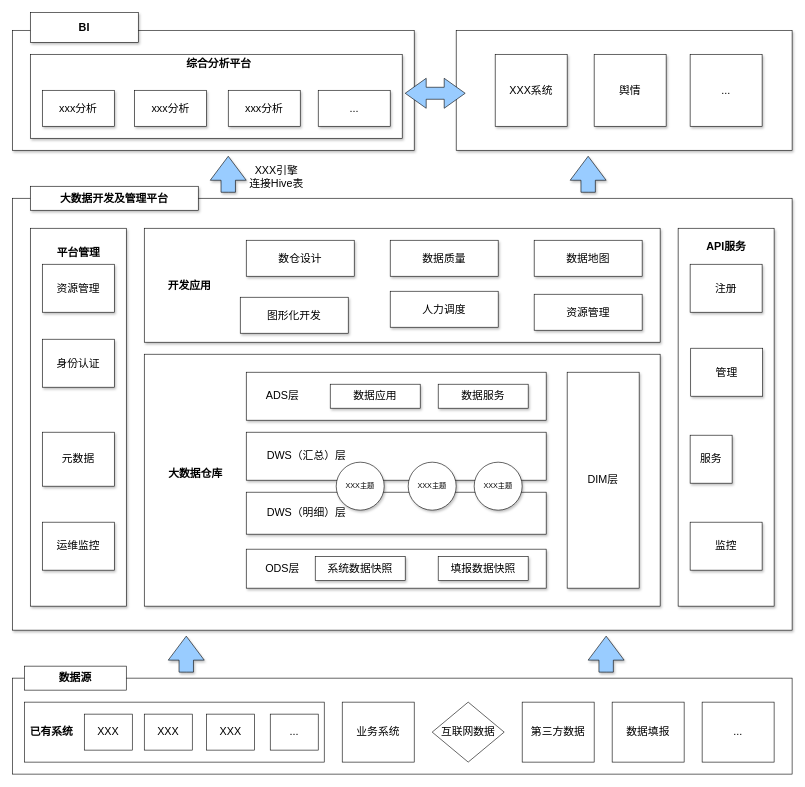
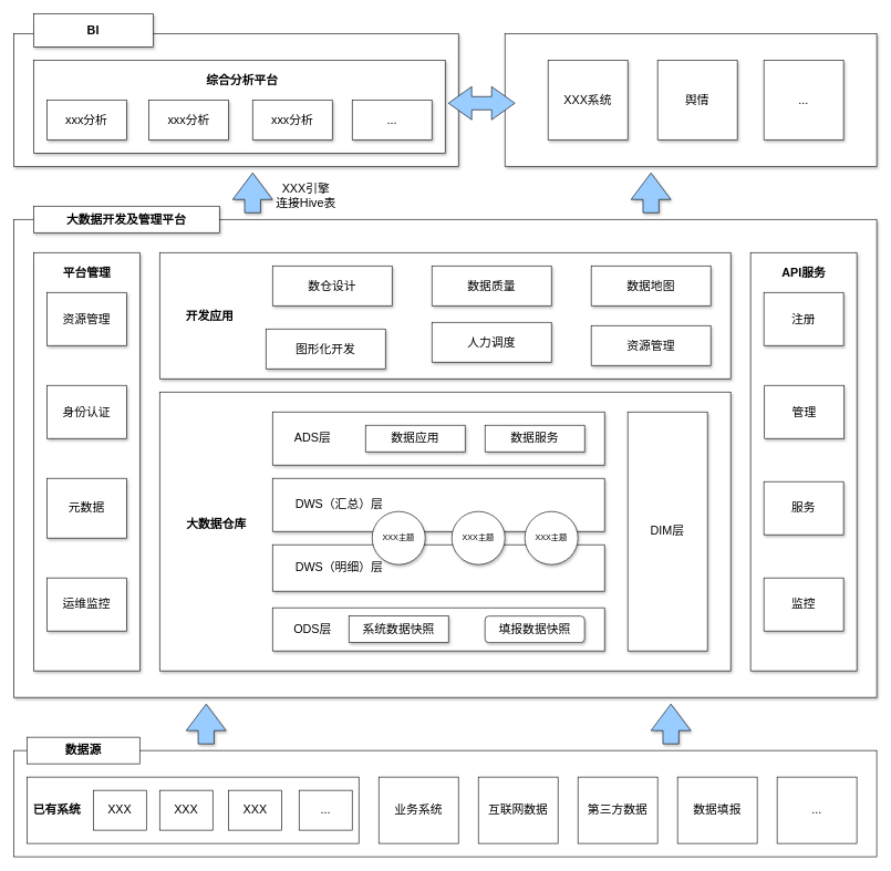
  <mxCell id="0" />
  <mxCell id="1" parent="0" />
  <mxCell id="2" value="" style="rounded=0;whiteSpace=wrap;html=1;" parent="1" vertex="1"><mxGeometry x="20" y="1130" width="1300" height="160" as="geometry" /></mxCell>
  <mxCell id="3" value="" style="rounded=0;whiteSpace=wrap;html=1;" parent="1" vertex="1"><mxGeometry x="40" y="1170" width="500" height="100" as="geometry" /></mxCell>
  <mxCell id="4" value="&lt;font style=&quot;font-size: 18px&quot;&gt;&lt;b&gt;数据源&lt;/b&gt;&lt;/font&gt;" style="rounded=0;whiteSpace=wrap;html=1;" parent="1" vertex="1"><mxGeometry x="40" y="1110" width="170" height="40" as="geometry" /></mxCell>
  <mxCell id="5" value="&lt;font style=&quot;font-size: 18px&quot;&gt;业务系统&lt;/font&gt;" style="rounded=0;whiteSpace=wrap;html=1;" parent="1" vertex="1"><mxGeometry x="570" y="1170" width="120" height="100" as="geometry" /></mxCell>
- <mxCell id="6" value="&lt;font style=&quot;font-size: 18px&quot;&gt;互联网数据&lt;/font&gt;" style="rhombus;whiteSpace=wrap;html=1;" parent="1" vertex="1"><mxGeometry x="720" y="1170" width="120" height="100" as="geometry" /></mxCell>
+ <mxCell id="6" value="&lt;font style=&quot;font-size: 18px&quot;&gt;互联网数据&lt;/font&gt;" style="rounded=0;whiteSpace=wrap;html=1;" parent="1" vertex="1"><mxGeometry x="720" y="1170" width="120" height="100" as="geometry" /></mxCell>
  <mxCell id="7" value="&lt;font style=&quot;font-size: 18px&quot;&gt;第三方数据&lt;/font&gt;" style="rounded=0;whiteSpace=wrap;html=1;" parent="1" vertex="1"><mxGeometry x="870" y="1170" width="120" height="100" as="geometry" /></mxCell>
  <mxCell id="8" value="&lt;font style=&quot;font-size: 18px&quot;&gt;数据填报&lt;/font&gt;" style="rounded=0;whiteSpace=wrap;html=1;" parent="1" vertex="1"><mxGeometry x="1020" y="1170" width="120" height="100" as="geometry" /></mxCell>
  <mxCell id="9" value="&lt;font style=&quot;font-size: 18px&quot;&gt;...&lt;/font&gt;" style="rounded=0;whiteSpace=wrap;html=1;" parent="1" vertex="1"><mxGeometry x="1170" y="1170" width="120" height="100" as="geometry" /></mxCell>
  <mxCell id="10" value="&lt;font style=&quot;font-size: 18px&quot;&gt;&lt;b&gt;已有系统&lt;/b&gt;&lt;/font&gt;" style="text;html=1;resizable=0;autosize=1;align=center;verticalAlign=middle;points=[];fillColor=none;strokeColor=none;rounded=0;" parent="1" vertex="1"><mxGeometry x="40" y="1210" width="90" height="20" as="geometry" /></mxCell>
  <mxCell id="11" value="&lt;font style=&quot;font-size: 18px&quot;&gt;XXX&lt;/font&gt;" style="rounded=0;whiteSpace=wrap;html=1;" parent="1" vertex="1"><mxGeometry x="140" y="1190" width="80" height="60" as="geometry" /></mxCell>
  <mxCell id="12" value="&lt;span&gt;&lt;font style=&quot;font-size: 18px&quot;&gt;XXX&lt;/font&gt;&lt;/span&gt;" style="rounded=0;whiteSpace=wrap;html=1;" parent="1" vertex="1"><mxGeometry x="240" y="1190" width="80" height="60" as="geometry" /></mxCell>
  <mxCell id="13" value="&lt;span&gt;&lt;font style=&quot;font-size: 18px&quot;&gt;XXX&lt;/font&gt;&lt;/span&gt;" style="rounded=0;whiteSpace=wrap;html=1;" parent="1" vertex="1"><mxGeometry x="344" y="1190" width="80" height="60" as="geometry" /></mxCell>
  <mxCell id="14" value="&lt;font style=&quot;font-size: 18px&quot;&gt;...&lt;/font&gt;" style="rounded=0;whiteSpace=wrap;html=1;" parent="1" vertex="1"><mxGeometry x="450" y="1190" width="80" height="60" as="geometry" /></mxCell>
  <mxCell id="15" value="" style="html=1;shadow=1;dashed=0;align=center;verticalAlign=middle;shape=mxgraph.arrows2.arrow;dy=0.6;dx=40;direction=north;notch=0;fillColor=#99CCFF;" parent="1" vertex="1"><mxGeometry x="280" y="1060" width="60" height="60" as="geometry" /></mxCell>
  <mxCell id="16" value="" style="html=1;shadow=1;dashed=0;align=center;verticalAlign=middle;shape=mxgraph.arrows2.arrow;dy=0.6;dx=40;direction=north;notch=0;fillColor=#99CCFF;" parent="1" vertex="1"><mxGeometry x="980" y="1060" width="60" height="60" as="geometry" /></mxCell>
  <mxCell id="17" value="" style="rounded=0;whiteSpace=wrap;html=1;shadow=1;fillColor=#FFFFFF;" parent="1" vertex="1"><mxGeometry x="20" y="330" width="1300" height="720" as="geometry" /></mxCell>
  <mxCell id="18" value="" style="rounded=0;whiteSpace=wrap;html=1;shadow=1;fillColor=#FFFFFF;" parent="1" vertex="1"><mxGeometry x="50" y="380" width="160" height="630" as="geometry" /></mxCell>
  <mxCell id="19" value="" style="rounded=0;whiteSpace=wrap;html=1;shadow=1;fillColor=#FFFFFF;" parent="1" vertex="1"><mxGeometry x="240" y="590" width="860" height="420" as="geometry" /></mxCell>
  <mxCell id="20" value="" style="rounded=0;whiteSpace=wrap;html=1;shadow=1;fillColor=#FFFFFF;" parent="1" vertex="1"><mxGeometry x="1130" y="380" width="160" height="630" as="geometry" /></mxCell>
  <mxCell id="21" value="" style="rounded=0;whiteSpace=wrap;html=1;shadow=1;fillColor=#FFFFFF;" parent="1" vertex="1"><mxGeometry x="240" y="380" width="860" height="190" as="geometry" /></mxCell>
  <mxCell id="22" value="&lt;font style=&quot;font-size: 18px&quot;&gt;&lt;b&gt;大数据开发及管理平台&lt;/b&gt;&lt;/font&gt;" style="rounded=0;whiteSpace=wrap;html=1;shadow=1;fillColor=#FFFFFF;" parent="1" vertex="1"><mxGeometry x="50" y="310" width="280" height="40" as="geometry" /></mxCell>
- <mxCell id="23" value="&lt;font style=&quot;font-size: 18px&quot;&gt;&lt;b&gt;平台管理&lt;/b&gt;&lt;/font&gt;" style="text;html=1;resizable=0;autosize=1;align=center;verticalAlign=middle;points=[];fillColor=none;strokeColor=none;rounded=0;shadow=1;" parent="1" vertex="1"><mxGeometry x="85" y="410" width="90" height="20" as="geometry" /></mxCell>
+ <mxCell id="23" value="&lt;font style=&quot;font-size: 18px&quot;&gt;&lt;b&gt;平台管理&lt;/b&gt;&lt;/font&gt;" style="text;html=1;resizable=0;autosize=1;align=center;verticalAlign=middle;points=[];fillColor=none;strokeColor=none;rounded=0;shadow=1;" parent="1" vertex="1"><mxGeometry x="85" y="400" width="90" height="20" as="geometry" /></mxCell>
  <mxCell id="24" value="&lt;font style=&quot;font-size: 18px&quot;&gt;资源管理&lt;/font&gt;" style="rounded=0;whiteSpace=wrap;html=1;shadow=1;fillColor=#FFFFFF;" parent="1" vertex="1"><mxGeometry x="70" y="440" width="120" height="80" as="geometry" /></mxCell>
- <mxCell id="25" value="&lt;font style=&quot;font-size: 18px&quot;&gt;身份认证&lt;/font&gt;" style="rounded=0;whiteSpace=wrap;html=1;shadow=1;fillColor=#FFFFFF;" parent="1" vertex="1"><mxGeometry x="70" y="565" width="120" height="80" as="geometry" /></mxCell>
+ <mxCell id="25" value="&lt;font style=&quot;font-size: 18px&quot;&gt;身份认证&lt;/font&gt;" style="rounded=0;whiteSpace=wrap;html=1;shadow=1;fillColor=#FFFFFF;" parent="1" vertex="1"><mxGeometry x="70" y="580" width="120" height="80" as="geometry" /></mxCell>
  <mxCell id="26" value="&lt;font style=&quot;font-size: 18px&quot;&gt;元数据&lt;/font&gt;" style="rounded=0;whiteSpace=wrap;html=1;shadow=1;fillColor=#FFFFFF;" parent="1" vertex="1"><mxGeometry x="70" y="720" width="120" height="90" as="geometry" /></mxCell>
  <mxCell id="27" value="&lt;font style=&quot;font-size: 18px&quot;&gt;运维监控&lt;/font&gt;" style="rounded=0;whiteSpace=wrap;html=1;shadow=1;fillColor=#FFFFFF;" parent="1" vertex="1"><mxGeometry x="70" y="870" width="120" height="80" as="geometry" /></mxCell>
  <mxCell id="28" value="&lt;font style=&quot;font-size: 18px&quot;&gt;注册&lt;/font&gt;" style="rounded=0;whiteSpace=wrap;html=1;shadow=1;fillColor=#FFFFFF;" parent="1" vertex="1"><mxGeometry x="1150" y="440" width="120" height="80" as="geometry" /></mxCell>
  <mxCell id="29" value="&lt;font style=&quot;font-size: 18px&quot;&gt;管理&lt;/font&gt;" style="rounded=0;whiteSpace=wrap;html=1;shadow=1;fillColor=#FFFFFF;" parent="1" vertex="1"><mxGeometry x="1151" y="580" width="120" height="80" as="geometry" /></mxCell>
- <mxCell id="30" value="&lt;span style=&quot;font-size: 18px&quot;&gt;服务&lt;/span&gt;" style="rounded=0;whiteSpace=wrap;html=1;shadow=1;fillColor=#FFFFFF;" parent="1" vertex="1"><mxGeometry x="1150" y="725" width="70" height="80" as="geometry" /></mxCell>
+ <mxCell id="30" value="&lt;span style=&quot;font-size: 18px&quot;&gt;服务&lt;/span&gt;" style="rounded=0;whiteSpace=wrap;html=1;shadow=1;fillColor=#FFFFFF;" parent="1" vertex="1"><mxGeometry x="1150" y="725" width="120" height="80" as="geometry" /></mxCell>
  <mxCell id="31" value="&lt;font style=&quot;font-size: 18px&quot;&gt;监控&lt;/font&gt;" style="rounded=0;whiteSpace=wrap;html=1;shadow=1;fillColor=#FFFFFF;" parent="1" vertex="1"><mxGeometry x="1150" y="870" width="120" height="80" as="geometry" /></mxCell>
  <mxCell id="32" value="&lt;span style=&quot;font-size: 18px&quot;&gt;&lt;b&gt;API服务&lt;/b&gt;&lt;/span&gt;" style="text;html=1;resizable=0;autosize=1;align=center;verticalAlign=middle;points=[];fillColor=none;strokeColor=none;rounded=0;shadow=1;" parent="1" vertex="1"><mxGeometry x="1170" y="400" width="80" height="20" as="geometry" /></mxCell>
  <mxCell id="33" value="&lt;b&gt;&lt;font style=&quot;font-size: 18px&quot;&gt;开发应用&lt;/font&gt;&lt;/b&gt;" style="text;html=1;resizable=0;autosize=1;align=center;verticalAlign=middle;points=[];fillColor=none;strokeColor=none;rounded=0;shadow=1;" parent="1" vertex="1"><mxGeometry x="270" y="465" width="90" height="20" as="geometry" /></mxCell>
  <mxCell id="34" value="&lt;font style=&quot;font-size: 18px&quot;&gt;数仓设计&lt;/font&gt;" style="rounded=0;whiteSpace=wrap;html=1;shadow=1;fillColor=#FFFFFF;" parent="1" vertex="1"><mxGeometry x="410" y="400" width="180" height="60" as="geometry" /></mxCell>
  <mxCell id="35" value="&lt;font style=&quot;font-size: 18px&quot;&gt;图形化开发&lt;/font&gt;" style="rounded=0;whiteSpace=wrap;html=1;shadow=1;fillColor=#FFFFFF;" parent="1" vertex="1"><mxGeometry x="400" y="495" width="180" height="60" as="geometry" /></mxCell>
  <mxCell id="36" value="&lt;font style=&quot;font-size: 18px&quot;&gt;数据质量&lt;/font&gt;" style="rounded=0;whiteSpace=wrap;html=1;shadow=1;fillColor=#FFFFFF;" parent="1" vertex="1"><mxGeometry x="650" y="400" width="180" height="60" as="geometry" /></mxCell>
  <mxCell id="37" value="&lt;font style=&quot;font-size: 18px&quot;&gt;数据地图&lt;/font&gt;" style="rounded=0;whiteSpace=wrap;html=1;shadow=1;fillColor=#FFFFFF;" parent="1" vertex="1"><mxGeometry x="890" y="400" width="180" height="60" as="geometry" /></mxCell>
  <mxCell id="38" value="&lt;font style=&quot;font-size: 18px&quot;&gt;人力调度&lt;/font&gt;" style="rounded=0;whiteSpace=wrap;html=1;shadow=1;fillColor=#FFFFFF;" parent="1" vertex="1"><mxGeometry x="650" y="485" width="180" height="60" as="geometry" /></mxCell>
  <mxCell id="39" value="&lt;font style=&quot;font-size: 18px&quot;&gt;资源管理&lt;/font&gt;" style="rounded=0;whiteSpace=wrap;html=1;shadow=1;fillColor=#FFFFFF;" parent="1" vertex="1"><mxGeometry x="890" y="490" width="180" height="60" as="geometry" /></mxCell>
  <mxCell id="40" value="&lt;b&gt;&lt;font style=&quot;font-size: 18px&quot;&gt;大数据仓库&lt;/font&gt;&lt;/b&gt;" style="text;html=1;resizable=0;autosize=1;align=center;verticalAlign=middle;points=[];fillColor=none;strokeColor=none;rounded=0;shadow=1;" parent="1" vertex="1"><mxGeometry x="270" y="780" width="110" height="20" as="geometry" /></mxCell>
  <mxCell id="41" value="" style="rounded=0;whiteSpace=wrap;html=1;shadow=1;fillColor=#FFFFFF;" parent="1" vertex="1"><mxGeometry x="410" y="620" width="500" height="80" as="geometry" /></mxCell>
  <mxCell id="42" value="" style="rounded=0;whiteSpace=wrap;html=1;shadow=1;fillColor=#FFFFFF;" parent="1" vertex="1"><mxGeometry x="410" y="720" width="500" height="80" as="geometry" /></mxCell>
  <mxCell id="43" value="&lt;span style=&quot;color: rgba(0 , 0 , 0 , 0) ; font-family: monospace ; font-size: 0px&quot;&gt;%3CmxGraphModel%3E%3Croot%3E%3CmxCell%20id%3D%220%22%2F%3E%3CmxCell%20id%3D%221%22%20parent%3D%220%22%2F%3E%3CmxCell%20id%3D%222%22%20value%3D%22%26lt%3Bspan%20style%3D%26quot%3Bfont-size%3A%2018px%26quot%3B%26gt%3BDWS%EF%BC%88%E6%B1%87%E6%80%BB%EF%BC%89%E5%B1%82%26lt%3B%2Fspan%26gt%3B%22%20style%3D%22text%3Bhtml%3D1%3Bresizable%3D0%3Bautosize%3D1%3Balign%3Dcenter%3BverticalAlign%3Dmiddle%3Bpoints%3D%5B%5D%3BfillColor%3Dnone%3BstrokeColor%3Dnone%3Brounded%3D0%3Bshadow%3D1%3B%22%20vertex%3D%221%22%20parent%3D%221%22%3E%3CmxGeometry%20x%3D%22465%22%20y%3D%22350%22%20width%3D%22150%22%20height%3D%2220%22%20as%3D%22geometry%22%2F%3E%3C%2FmxCell%3E%3C%2Froot%3E%3C%2FmxGraphModel%3E&lt;/span&gt;" style="rounded=0;whiteSpace=wrap;html=1;shadow=1;fillColor=#FFFFFF;" parent="1" vertex="1"><mxGeometry x="410" y="820" width="500" height="70" as="geometry" /></mxCell>
  <mxCell id="44" value="" style="rounded=0;whiteSpace=wrap;html=1;shadow=1;fillColor=#FFFFFF;" parent="1" vertex="1"><mxGeometry x="410" y="915" width="500" height="65" as="geometry" /></mxCell>
  <mxCell id="45" value="XXX主题" style="ellipse;whiteSpace=wrap;html=1;aspect=fixed;shadow=1;fillColor=#FFFFFF;" parent="1" vertex="1"><mxGeometry x="560" y="770" width="80" height="80" as="geometry" /></mxCell>
  <mxCell id="46" value="&lt;span&gt;XXX主题&lt;/span&gt;" style="ellipse;whiteSpace=wrap;html=1;aspect=fixed;shadow=1;fillColor=#FFFFFF;" parent="1" vertex="1"><mxGeometry x="680" y="770" width="80" height="80" as="geometry" /></mxCell>
  <mxCell id="47" value="&lt;span&gt;XXX主题&lt;/span&gt;" style="ellipse;whiteSpace=wrap;html=1;aspect=fixed;shadow=1;fillColor=#FFFFFF;" parent="1" vertex="1"><mxGeometry x="790" y="770" width="80" height="80" as="geometry" /></mxCell>
  <mxCell id="48" value="&lt;font style=&quot;font-size: 18px&quot;&gt;ADS层&lt;/font&gt;" style="text;html=1;resizable=0;autosize=1;align=center;verticalAlign=middle;points=[];fillColor=none;strokeColor=none;rounded=0;shadow=1;" parent="1" vertex="1"><mxGeometry x="435" y="650" width="70" height="20" as="geometry" /></mxCell>
  <mxCell id="49" value="&lt;span style=&quot;font-size: 18px&quot;&gt;DWS（汇总）层&lt;/span&gt;" style="text;html=1;resizable=0;autosize=1;align=center;verticalAlign=middle;points=[];fillColor=none;strokeColor=none;rounded=0;shadow=1;" parent="1" vertex="1"><mxGeometry x="435" y="750" width="150" height="20" as="geometry" /></mxCell>
  <mxCell id="50" value="&lt;span style=&quot;font-size: 18px&quot;&gt;DWS（明细）层&lt;/span&gt;" style="text;html=1;resizable=0;autosize=1;align=center;verticalAlign=middle;points=[];fillColor=none;strokeColor=none;rounded=0;shadow=1;" parent="1" vertex="1"><mxGeometry x="435" y="845" width="150" height="20" as="geometry" /></mxCell>
  <mxCell id="51" value="&lt;span style=&quot;font-size: 18px&quot;&gt;ODS层&lt;/span&gt;" style="text;html=1;resizable=0;autosize=1;align=center;verticalAlign=middle;points=[];fillColor=none;strokeColor=none;rounded=0;shadow=1;" parent="1" vertex="1"><mxGeometry x="435" y="937.5" width="70" height="20" as="geometry" /></mxCell>
  <mxCell id="52" value="&lt;font style=&quot;font-size: 18px&quot;&gt;数据应用&lt;/font&gt;" style="rounded=0;whiteSpace=wrap;html=1;shadow=1;fillColor=#FFFFFF;" parent="1" vertex="1"><mxGeometry x="550" y="640" width="150" height="40" as="geometry" /></mxCell>
  <mxCell id="53" value="&lt;font style=&quot;font-size: 18px&quot;&gt;数据服务&lt;/font&gt;" style="rounded=0;whiteSpace=wrap;html=1;shadow=1;fillColor=#FFFFFF;" parent="1" vertex="1"><mxGeometry x="730" y="640" width="150" height="40" as="geometry" /></mxCell>
  <mxCell id="54" value="&lt;span style=&quot;font-size: 18px&quot;&gt;系统数据快照&lt;/span&gt;" style="rounded=0;whiteSpace=wrap;html=1;shadow=1;fillColor=#FFFFFF;" parent="1" vertex="1"><mxGeometry x="525" y="927.5" width="150" height="40" as="geometry" /></mxCell>
- <mxCell id="55" value="&lt;span style=&quot;font-size: 18px&quot;&gt;填报数据快照&lt;/span&gt;" style="rounded=0;whiteSpace=wrap;html=1;shadow=1;fillColor=#FFFFFF;" parent="1" vertex="1"><mxGeometry x="730" y="927.5" width="150" height="40" as="geometry" /></mxCell>
+ <mxCell id="55" value="&lt;span style=&quot;font-size: 18px&quot;&gt;填报数据快照&lt;/span&gt;" style="whiteSpace=wrap;html=1;shadow=1;fillColor=#FFFFFF;rounded=1;" parent="1" vertex="1"><mxGeometry x="730" y="927.5" width="150" height="40" as="geometry" /></mxCell>
  <mxCell id="56" value="&lt;font style=&quot;font-size: 18px&quot;&gt;DIM层&lt;/font&gt;" style="rounded=0;whiteSpace=wrap;html=1;shadow=1;fillColor=#FFFFFF;" parent="1" vertex="1"><mxGeometry x="945" y="620" width="120" height="360" as="geometry" /></mxCell>
  <mxCell id="57" value="" style="html=1;shadow=1;dashed=0;align=center;verticalAlign=middle;shape=mxgraph.arrows2.arrow;dy=0.6;dx=40;direction=north;notch=0;fillColor=#99CCFF;" parent="1" vertex="1"><mxGeometry x="350" y="260" width="60" height="60" as="geometry" /></mxCell>
  <mxCell id="58" value="" style="html=1;shadow=1;dashed=0;align=center;verticalAlign=middle;shape=mxgraph.arrows2.arrow;dy=0.6;dx=40;direction=north;notch=0;fillColor=#99CCFF;" parent="1" vertex="1"><mxGeometry x="950" y="260" width="60" height="60" as="geometry" /></mxCell>
  <mxCell id="59" value="&lt;font style=&quot;font-size: 18px&quot;&gt;XXX引擎&lt;br&gt;连接Hive表&lt;/font&gt;" style="text;html=1;align=center;verticalAlign=middle;resizable=0;points=[];autosize=1;strokeColor=none;fillColor=none;" parent="1" vertex="1"><mxGeometry x="405" y="275" width="110" height="40" as="geometry" /></mxCell>
  <mxCell id="60" value="" style="rounded=0;whiteSpace=wrap;html=1;shadow=1;fillColor=#FFFFFF;" parent="1" vertex="1"><mxGeometry x="20" y="50" width="670" height="200" as="geometry" /></mxCell>
  <mxCell id="61" value="" style="rounded=0;whiteSpace=wrap;html=1;shadow=1;fillColor=#FFFFFF;" parent="1" vertex="1"><mxGeometry x="760" y="50" width="560" height="200" as="geometry" /></mxCell>
  <mxCell id="62" value="&lt;font style=&quot;font-size: 18px&quot;&gt;XXX系统&lt;/font&gt;" style="rounded=0;whiteSpace=wrap;html=1;shadow=1;fillColor=#FFFFFF;" parent="1" vertex="1"><mxGeometry x="825" y="90" width="120" height="120" as="geometry" /></mxCell>
  <mxCell id="63" value="&lt;font style=&quot;font-size: 18px&quot;&gt;舆情&lt;/font&gt;" style="rounded=0;whiteSpace=wrap;html=1;shadow=1;fillColor=#FFFFFF;" parent="1" vertex="1"><mxGeometry x="990" y="90" width="120" height="120" as="geometry" /></mxCell>
  <mxCell id="64" value="&lt;font style=&quot;font-size: 18px&quot;&gt;...&lt;/font&gt;" style="rounded=0;whiteSpace=wrap;html=1;shadow=1;fillColor=#FFFFFF;" parent="1" vertex="1"><mxGeometry x="1150" y="90" width="120" height="120" as="geometry" /></mxCell>
  <mxCell id="65" value="" style="rounded=0;whiteSpace=wrap;html=1;shadow=1;fillColor=#FFFFFF;" parent="1" vertex="1"><mxGeometry x="50" y="90" width="620" height="140" as="geometry" /></mxCell>
  <mxCell id="66" value="&lt;font style=&quot;font-size: 18px&quot;&gt;&lt;b&gt;BI&lt;/b&gt;&lt;/font&gt;" style="rounded=0;whiteSpace=wrap;html=1;shadow=1;fillColor=#FFFFFF;" parent="1" vertex="1"><mxGeometry x="50" y="20" width="180" height="50" as="geometry" /></mxCell>
- <mxCell id="67" value="&lt;font style=&quot;font-size: 18px&quot;&gt;&lt;b&gt;综合分析平台&lt;/b&gt;&lt;/font&gt;" style="text;html=1;resizable=0;autosize=1;align=center;verticalAlign=middle;points=[];fillColor=none;strokeColor=none;rounded=0;shadow=1;" parent="1" vertex="1"><mxGeometry x="304" y="95" width="120" height="20" as="geometry" /></mxCell>
+ <mxCell id="67" value="&lt;font style=&quot;font-size: 18px&quot;&gt;&lt;b&gt;综合分析平台&lt;/b&gt;&lt;/font&gt;" style="text;html=1;resizable=0;autosize=1;align=center;verticalAlign=middle;points=[];fillColor=none;strokeColor=none;rounded=0;shadow=1;" parent="1" vertex="1"><mxGeometry x="304" y="110" width="120" height="20" as="geometry" /></mxCell>
  <mxCell id="68" value="&lt;font style=&quot;font-size: 18px&quot;&gt;xxx分析&lt;/font&gt;" style="rounded=0;whiteSpace=wrap;html=1;shadow=1;fillColor=#FFFFFF;" parent="1" vertex="1"><mxGeometry x="70" y="150" width="120" height="60" as="geometry" /></mxCell>
  <mxCell id="69" value="&lt;span&gt;&lt;font style=&quot;font-size: 18px&quot;&gt;xxx分析&lt;/font&gt;&lt;/span&gt;" style="rounded=0;whiteSpace=wrap;html=1;shadow=1;fillColor=#FFFFFF;" parent="1" vertex="1"><mxGeometry x="224" y="150" width="120" height="60" as="geometry" /></mxCell>
  <mxCell id="70" value="&lt;span&gt;&lt;font style=&quot;font-size: 18px&quot;&gt;xxx分析&lt;/font&gt;&lt;/span&gt;" style="rounded=0;whiteSpace=wrap;html=1;shadow=1;fillColor=#FFFFFF;" parent="1" vertex="1"><mxGeometry x="380" y="150" width="120" height="60" as="geometry" /></mxCell>
  <mxCell id="71" value="&lt;font style=&quot;font-size: 18px&quot;&gt;...&lt;/font&gt;" style="rounded=0;whiteSpace=wrap;html=1;shadow=1;fillColor=#FFFFFF;" parent="1" vertex="1"><mxGeometry x="530" y="150" width="120" height="60" as="geometry" /></mxCell>
  <mxCell id="72" value="" style="html=1;shadow=0;dashed=0;align=center;verticalAlign=middle;shape=mxgraph.arrows2.twoWayArrow;dy=0.6;dx=35;fillColor=#99CCFF;" parent="1" vertex="1"><mxGeometry x="675" y="130" width="100" height="50" as="geometry" /></mxCell>
